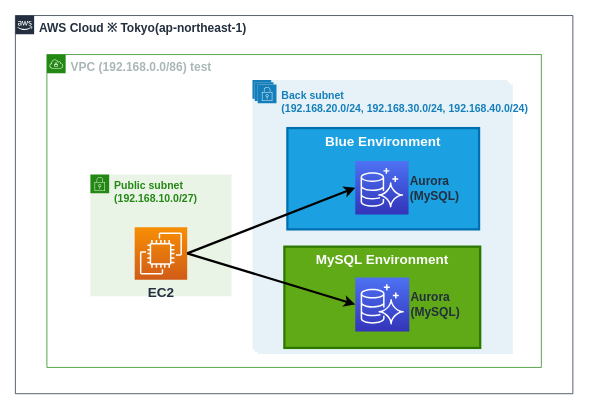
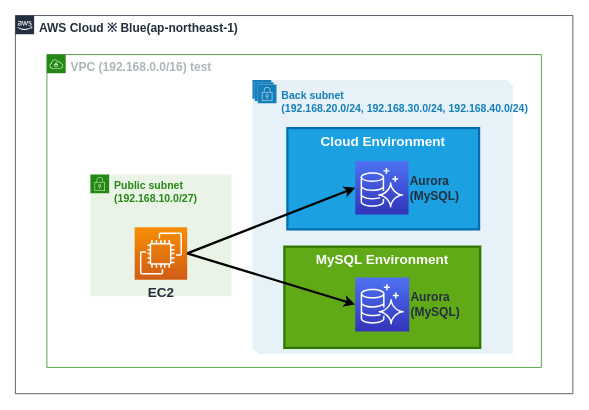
  <mxCell id="0" />
  <mxCell id="1" parent="0" />
- <mxCell id="2" value="AWS Cloud ※ Tokyo(ap-northeast-1)" style="points=[[0,0],[0.25,0],[0.5,0],[0.75,0],[1,0],[1,0.25],[1,0.5],[1,0.75],[1,1],[0.75,1],[0.5,1],[0.25,1],[0,1],[0,0.75],[0,0.5],[0,0.25]];outlineConnect=0;gradientColor=none;html=1;whiteSpace=wrap;fontSize=16;fontStyle=1;container=1;pointerEvents=0;collapsible=0;recursiveResize=0;shape=mxgraph.aws4.group;grIcon=mxgraph.aws4.group_aws_cloud_alt;strokeColor=#232F3E;fillColor=none;verticalAlign=top;align=left;spacingLeft=30;fontColor=#232F3E;dashed=0;" parent="1" vertex="1"><mxGeometry x="20" y="20" width="743" height="504" as="geometry" /></mxCell>
- <mxCell id="3" value="VPC (192.168.0.0/86) test" style="points=[[0,0],[0.25,0],[0.5,0],[0.75,0],[1,0],[1,0.25],[1,0.5],[1,0.75],[1,1],[0.75,1],[0.5,1],[0.25,1],[0,1],[0,0.75],[0,0.5],[0,0.25]];outlineConnect=0;gradientColor=none;html=1;whiteSpace=wrap;fontSize=16;fontStyle=1;container=1;pointerEvents=0;collapsible=0;recursiveResize=0;shape=mxgraph.aws4.group;grIcon=mxgraph.aws4.group_vpc;strokeColor=#248814;fillColor=none;verticalAlign=top;align=left;spacingLeft=30;fontColor=#AAB7B8;dashed=0;" parent="2" vertex="1"><mxGeometry x="42" y="52" width="659" height="417" as="geometry" /></mxCell>
+ <mxCell id="2" value="AWS Cloud ※ Blue(ap-northeast-1)" style="points=[[0,0],[0.25,0],[0.5,0],[0.75,0],[1,0],[1,0.25],[1,0.5],[1,0.75],[1,1],[0.75,1],[0.5,1],[0.25,1],[0,1],[0,0.75],[0,0.5],[0,0.25]];outlineConnect=0;gradientColor=none;html=1;whiteSpace=wrap;fontSize=16;fontStyle=1;container=1;pointerEvents=0;collapsible=0;recursiveResize=0;shape=mxgraph.aws4.group;grIcon=mxgraph.aws4.group_aws_cloud_alt;strokeColor=#232F3E;fillColor=none;verticalAlign=top;align=left;spacingLeft=30;fontColor=#232F3E;dashed=0;" parent="1" vertex="1"><mxGeometry x="20" y="20" width="743" height="504" as="geometry" /></mxCell>
+ <mxCell id="3" value="VPC (192.168.0.0/16) test" style="points=[[0,0],[0.25,0],[0.5,0],[0.75,0],[1,0],[1,0.25],[1,0.5],[1,0.75],[1,1],[0.75,1],[0.5,1],[0.25,1],[0,1],[0,0.75],[0,0.5],[0,0.25]];outlineConnect=0;gradientColor=none;html=1;whiteSpace=wrap;fontSize=16;fontStyle=1;container=1;pointerEvents=0;collapsible=0;recursiveResize=0;shape=mxgraph.aws4.group;grIcon=mxgraph.aws4.group_vpc;strokeColor=#248814;fillColor=none;verticalAlign=top;align=left;spacingLeft=30;fontColor=#AAB7B8;dashed=0;" parent="2" vertex="1"><mxGeometry x="42" y="52" width="659" height="417" as="geometry" /></mxCell>
  <mxCell id="4" value="&lt;font style=&quot;font-size: 14px;&quot;&gt;Back subnet&lt;/font&gt;" style="points=[[0,0],[0.25,0],[0.5,0],[0.75,0],[1,0],[1,0.25],[1,0.5],[1,0.75],[1,1],[0.75,1],[0.5,1],[0.25,1],[0,1],[0,0.75],[0,0.5],[0,0.25]];outlineConnect=0;gradientColor=none;html=1;whiteSpace=wrap;fontSize=12;fontStyle=0;container=1;pointerEvents=0;collapsible=0;recursiveResize=0;shape=mxgraph.aws4.group;grIcon=mxgraph.aws4.group_security_group;grStroke=0;strokeColor=#147EBA;fillColor=#E6F2F8;verticalAlign=top;align=left;spacingLeft=30;fontColor=#147EBA;dashed=0;" parent="2" vertex="1"><mxGeometry x="316" y="86" width="340" height="359" as="geometry" /></mxCell>
  <mxCell id="5" value="&lt;font style=&quot;font-size: 14px;&quot;&gt;Public subnet&lt;br&gt;(192.168.10.0/27)&lt;br&gt;&lt;/font&gt;" style="points=[[0,0],[0.25,0],[0.5,0],[0.75,0],[1,0],[1,0.25],[1,0.5],[1,0.75],[1,1],[0.75,1],[0.5,1],[0.25,1],[0,1],[0,0.75],[0,0.5],[0,0.25]];outlineConnect=0;gradientColor=none;html=1;whiteSpace=wrap;fontSize=12;fontStyle=1;container=1;pointerEvents=0;collapsible=0;recursiveResize=0;shape=mxgraph.aws4.group;grIcon=mxgraph.aws4.group_security_group;grStroke=0;strokeColor=#248814;fillColor=#E9F3E6;verticalAlign=top;align=left;spacingLeft=30;fontColor=#248814;dashed=0;" parent="2" vertex="1"><mxGeometry x="100" y="212" width="188" height="162" as="geometry" /></mxCell>
  <mxCell id="6" value="&lt;b&gt;&lt;font style=&quot;font-size: 18px;&quot;&gt;EC2&lt;/font&gt;&lt;/b&gt;" style="sketch=0;points=[[0,0,0],[0.25,0,0],[0.5,0,0],[0.75,0,0],[1,0,0],[0,1,0],[0.25,1,0],[0.5,1,0],[0.75,1,0],[1,1,0],[0,0.25,0],[0,0.5,0],[0,0.75,0],[1,0.25,0],[1,0.5,0],[1,0.75,0]];outlineConnect=0;fontColor=#232F3E;gradientColor=#F78E04;gradientDirection=north;fillColor=#D05C17;strokeColor=#ffffff;dashed=0;verticalLabelPosition=bottom;verticalAlign=top;align=center;html=1;fontSize=12;fontStyle=0;aspect=fixed;shape=mxgraph.aws4.resourceIcon;resIcon=mxgraph.aws4.ec2;" parent="5" vertex="1"><mxGeometry x="59" y="70" width="70" height="70" as="geometry" /></mxCell>
  <mxCell id="7" value="&lt;font style=&quot;font-size: 14px;&quot;&gt;Back subnet&lt;/font&gt;" style="points=[[0,0],[0.25,0],[0.5,0],[0.75,0],[1,0],[1,0.25],[1,0.5],[1,0.75],[1,1],[0.75,1],[0.5,1],[0.25,1],[0,1],[0,0.75],[0,0.5],[0,0.25]];outlineConnect=0;gradientColor=none;html=1;whiteSpace=wrap;fontSize=12;fontStyle=0;container=1;pointerEvents=0;collapsible=0;recursiveResize=0;shape=mxgraph.aws4.group;grIcon=mxgraph.aws4.group_security_group;grStroke=0;strokeColor=#147EBA;fillColor=#E6F2F8;verticalAlign=top;align=left;spacingLeft=30;fontColor=#147EBA;dashed=0;" parent="2" vertex="1"><mxGeometry x="319" y="89" width="340" height="359" as="geometry" /></mxCell>
  <mxCell id="8" value="&lt;font style=&quot;&quot;&gt;&lt;span style=&quot;font-size: 14px;&quot;&gt;Back subnet (&lt;/span&gt;&lt;span style=&quot;background-color: initial; font-size: 14px;&quot;&gt;192.168.20.0/24,&amp;nbsp;&lt;/span&gt;&lt;span style=&quot;background-color: initial; font-size: 14px;&quot;&gt;192.168.30.0/24,&amp;nbsp;&lt;/span&gt;&lt;span style=&quot;background-color: initial; font-size: 14px;&quot;&gt;192.168.40.0/24&lt;/span&gt;&lt;span style=&quot;font-size: 14px;&quot;&gt;)&lt;/span&gt;&lt;/font&gt;" style="points=[[0,0],[0.25,0],[0.5,0],[0.75,0],[1,0],[1,0.25],[1,0.5],[1,0.75],[1,1],[0.75,1],[0.5,1],[0.25,1],[0,1],[0,0.75],[0,0.5],[0,0.25]];outlineConnect=0;gradientColor=none;html=1;whiteSpace=wrap;fontSize=12;fontStyle=1;container=1;pointerEvents=0;collapsible=0;recursiveResize=0;shape=mxgraph.aws4.group;grIcon=mxgraph.aws4.group_security_group;grStroke=0;strokeColor=#147EBA;fillColor=#E6F2F8;verticalAlign=top;align=left;spacingLeft=30;fontColor=#147EBA;dashed=0;" parent="2" vertex="1"><mxGeometry x="323" y="92" width="340" height="359" as="geometry" /></mxCell>
- <mxCell id="9" value="Blue Environment" style="fillColor=#1ba1e2;strokeColor=#006EAF;verticalAlign=top;fontStyle=1;fontColor=#ffffff;fontSize=18;strokeWidth=3;" parent="8" vertex="1"><mxGeometry x="39.5" y="58" width="255.5" height="135" as="geometry" /></mxCell>
+ <mxCell id="9" value="Cloud Environment" style="fillColor=#1ba1e2;strokeColor=#006EAF;verticalAlign=top;fontStyle=1;fontColor=#ffffff;fontSize=18;strokeWidth=3;" parent="8" vertex="1"><mxGeometry x="39.5" y="58" width="255.5" height="135" as="geometry" /></mxCell>
  <mxCell id="10" value="&lt;b style=&quot;font-size: 16px;&quot;&gt;Aurora &lt;br&gt;(MySQL)&lt;/b&gt;" style="sketch=0;points=[[0,0,0],[0.25,0,0],[0.5,0,0],[0.75,0,0],[1,0,0],[0,1,0],[0.25,1,0],[0.5,1,0],[0.75,1,0],[1,1,0],[0,0.25,0],[0,0.5,0],[0,0.75,0],[1,0.25,0],[1,0.5,0],[1,0.75,0]];outlineConnect=0;fontColor=#232F3E;gradientColor=#4D72F3;gradientDirection=north;fillColor=#3334B9;strokeColor=#ffffff;dashed=0;verticalLabelPosition=middle;verticalAlign=middle;align=left;html=1;fontSize=16;fontStyle=0;aspect=fixed;shape=mxgraph.aws4.resourceIcon;resIcon=mxgraph.aws4.aurora;labelPosition=right;" parent="8" vertex="1"><mxGeometry x="130" y="102" width="71" height="71" as="geometry" /></mxCell>
  <mxCell id="11" value="MySQL Environment" style="fillColor=#60a917;strokeColor=#2D7600;verticalAlign=top;fontStyle=1;fontColor=#ffffff;fontSize=18;strokeWidth=3;" parent="8" vertex="1"><mxGeometry x="35.5" y="216" width="261" height="135" as="geometry" /></mxCell>
  <mxCell id="12" value="&lt;b style=&quot;font-size: 16px; text-align: left;&quot;&gt;Aurora&lt;br&gt;(MySQL)&lt;/b&gt;" style="sketch=0;points=[[0,0,0],[0.25,0,0],[0.5,0,0],[0.75,0,0],[1,0,0],[0,1,0],[0.25,1,0],[0.5,1,0],[0.75,1,0],[1,1,0],[0,0.25,0],[0,0.5,0],[0,0.75,0],[1,0.25,0],[1,0.5,0],[1,0.75,0]];outlineConnect=0;fontColor=#232F3E;gradientColor=#4D72F3;gradientDirection=north;fillColor=#3334B9;strokeColor=#ffffff;dashed=0;verticalLabelPosition=middle;verticalAlign=middle;align=left;html=1;fontSize=12;fontStyle=0;aspect=fixed;shape=mxgraph.aws4.resourceIcon;resIcon=mxgraph.aws4.aurora;labelPosition=right;" parent="8" vertex="1"><mxGeometry x="130" y="257" width="72" height="72" as="geometry" /></mxCell>
  <mxCell id="13" style="edgeStyle=none;html=1;fontSize=16;fontColor=#3399FF;entryX=0;entryY=0.5;entryDx=0;entryDy=0;entryPerimeter=0;strokeWidth=3;strokeColor=#000000;exitX=1;exitY=0.5;exitDx=0;exitDy=0;exitPerimeter=0;" parent="2" source="6" target="10" edge="1"><mxGeometry relative="1" as="geometry" /></mxCell>
  <mxCell id="14" style="edgeStyle=none;html=1;entryX=0;entryY=0.5;entryDx=0;entryDy=0;entryPerimeter=0;strokeColor=#000000;strokeWidth=3;fontSize=16;fontColor=#3399FF;exitX=1;exitY=0.5;exitDx=0;exitDy=0;exitPerimeter=0;" parent="2" source="6" target="12" edge="1"><mxGeometry relative="1" as="geometry" /></mxCell>
